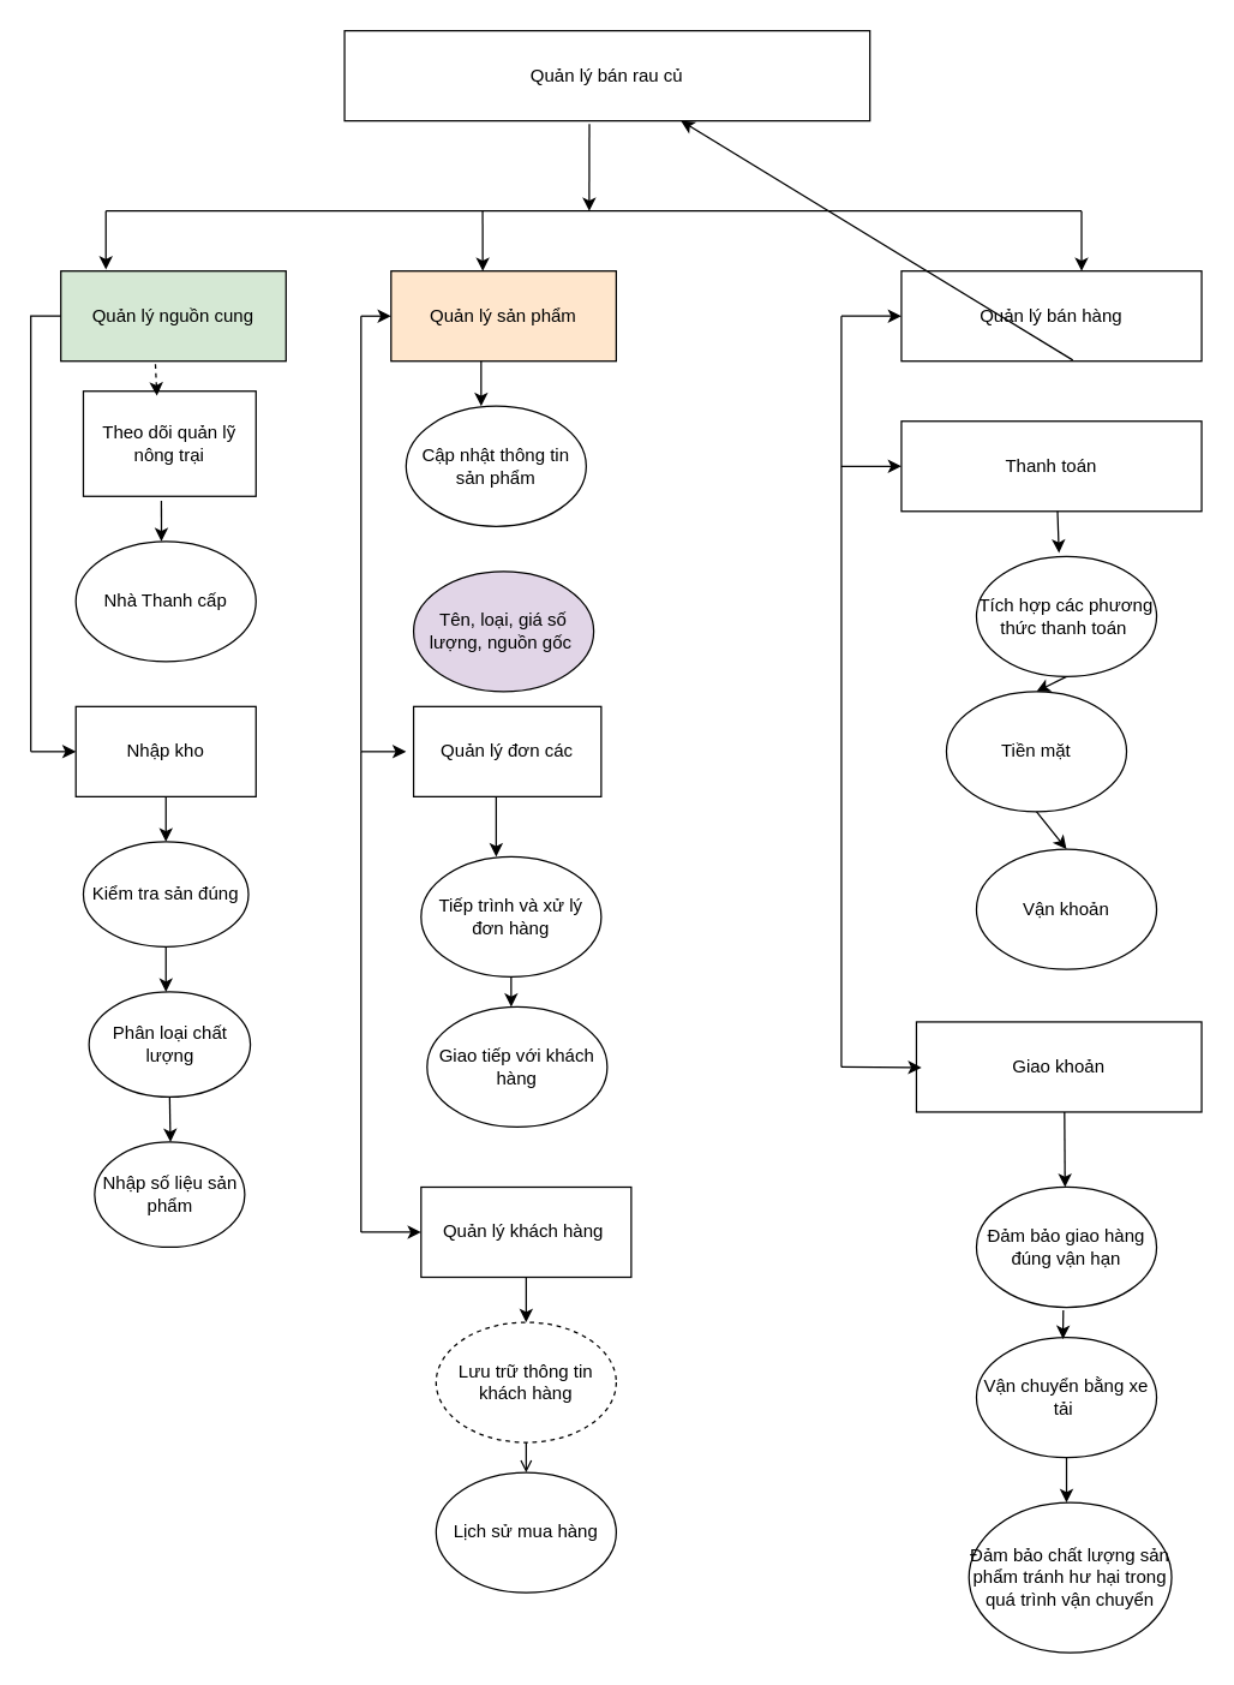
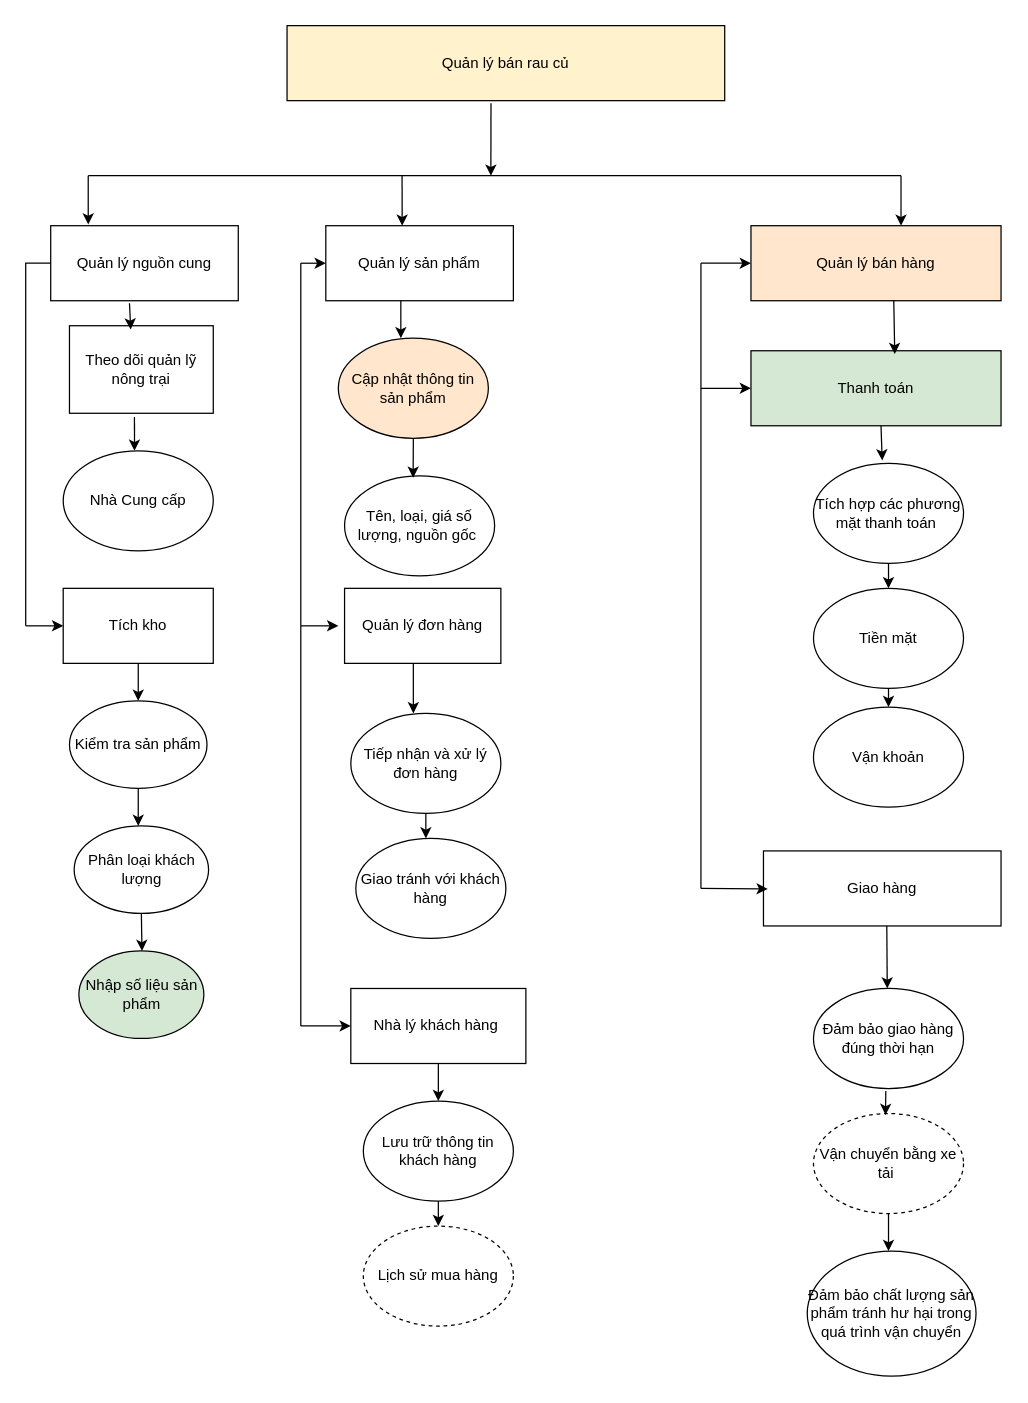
  <mxCell id="0" />
  <mxCell id="1" parent="0" />
- <mxCell id="2" value="Quản lý bán rau củ" style="rounded=0;whiteSpace=wrap;html=1;" vertex="1" parent="1"><mxGeometry x="229" y="20" width="350" height="60" as="geometry" /></mxCell>
+ <mxCell id="2" value="Quản lý bán rau củ" style="rounded=0;whiteSpace=wrap;html=1;fillColor=#fff2cc;" vertex="1" parent="1"><mxGeometry x="229" y="20" width="350" height="60" as="geometry" /></mxCell>
  <mxCell id="3" value="" style="endArrow=classic;html=1;rounded=0;exitX=0.466;exitY=1.033;exitDx=0;exitDy=0;exitPerimeter=0;" edge="1" parent="1" source="2"><mxGeometry width="50" height="50" relative="1" as="geometry"><mxPoint x="390" y="100" as="sourcePoint" /><mxPoint x="392" y="140" as="targetPoint" /></mxGeometry></mxCell>
- <mxCell id="4" value="Quản lý nguồn cung" style="rounded=0;whiteSpace=wrap;html=1;fillColor=#d5e8d4;" vertex="1" parent="1"><mxGeometry x="40" y="180" width="150" height="60" as="geometry" /></mxCell>
+ <mxCell id="4" value="Quản lý nguồn cung" style="rounded=0;whiteSpace=wrap;html=1;" vertex="1" parent="1"><mxGeometry x="40" y="180" width="150" height="60" as="geometry" /></mxCell>
  <mxCell id="5" value="" style="endArrow=none;html=1;rounded=0;" edge="1" parent="1"><mxGeometry width="50" height="50" relative="1" as="geometry"><mxPoint x="70" y="140" as="sourcePoint" /><mxPoint x="720" y="140" as="targetPoint" /><Array as="points"><mxPoint x="390" y="140" /></Array></mxGeometry></mxCell>
  <mxCell id="6" value="" style="endArrow=classic;html=1;rounded=0;" edge="1" parent="1"><mxGeometry width="50" height="50" relative="1" as="geometry"><mxPoint x="70" y="140" as="sourcePoint" /><mxPoint x="70" y="179" as="targetPoint" /></mxGeometry></mxCell>
  <mxCell id="7" value="" style="endArrow=classic;html=1;rounded=0;" edge="1" parent="1"><mxGeometry width="50" height="50" relative="1" as="geometry"><mxPoint x="720" y="140" as="sourcePoint" /><mxPoint x="720" y="180" as="targetPoint" /></mxGeometry></mxCell>
- <mxCell id="8" value="Quản lý bán hàng" style="rounded=0;whiteSpace=wrap;html=1;" vertex="1" parent="1"><mxGeometry x="600" y="180" width="200" height="60" as="geometry" /></mxCell>
+ <mxCell id="8" value="Quản lý bán hàng" style="rounded=0;whiteSpace=wrap;html=1;fillColor=#ffe6cc;" vertex="1" parent="1"><mxGeometry x="600" y="180" width="200" height="60" as="geometry" /></mxCell>
  <mxCell id="9" value="" style="endArrow=none;html=1;rounded=0;entryX=0;entryY=0.5;entryDx=0;entryDy=0;" edge="1" parent="1" target="4"><mxGeometry width="50" height="50" relative="1" as="geometry"><mxPoint x="20" y="500" as="sourcePoint" /><mxPoint x="430" y="350" as="targetPoint" /><Array as="points"><mxPoint x="20" y="210" /></Array></mxGeometry></mxCell>
  <mxCell id="10" value="Theo dõi quản lỹ nông trại" style="whiteSpace=wrap;html=1;rounded=0;" vertex="1" parent="1"><mxGeometry x="55" y="260" width="115" height="70" as="geometry" /></mxCell>
- <mxCell id="11" value="" style="endArrow=classic;html=1;rounded=0;exitX=0.42;exitY=1.033;exitDx=0;exitDy=0;exitPerimeter=0;entryX=0.426;entryY=0.043;entryDx=0;entryDy=0;entryPerimeter=0;dashed=1;" edge="1" parent="1" source="4" target="10"><mxGeometry width="50" height="50" relative="1" as="geometry"><mxPoint x="380" y="400" as="sourcePoint" /><mxPoint x="430" y="350" as="targetPoint" /></mxGeometry></mxCell>
+ <mxCell id="11" value="" style="endArrow=classic;html=1;rounded=0;exitX=0.42;exitY=1.033;exitDx=0;exitDy=0;exitPerimeter=0;entryX=0.426;entryY=0.043;entryDx=0;entryDy=0;entryPerimeter=0;" edge="1" parent="1" source="4" target="10"><mxGeometry width="50" height="50" relative="1" as="geometry"><mxPoint x="380" y="400" as="sourcePoint" /><mxPoint x="430" y="350" as="targetPoint" /></mxGeometry></mxCell>
  <mxCell id="12" value="" style="endArrow=classic;html=1;rounded=0;exitX=0.452;exitY=1.043;exitDx=0;exitDy=0;exitPerimeter=0;" edge="1" parent="1" source="10"><mxGeometry width="50" height="50" relative="1" as="geometry"><mxPoint x="380" y="400" as="sourcePoint" /><mxPoint x="107" y="360" as="targetPoint" /></mxGeometry></mxCell>
- <mxCell id="13" value="Nhà Thanh cấp" style="ellipse;whiteSpace=wrap;html=1;" vertex="1" parent="1"><mxGeometry x="50" y="360" width="120" height="80" as="geometry" /></mxCell>
+ <mxCell id="13" value="Nhà Cung cấp" style="ellipse;whiteSpace=wrap;html=1;" vertex="1" parent="1"><mxGeometry x="50" y="360" width="120" height="80" as="geometry" /></mxCell>
  <mxCell id="14" value="" style="endArrow=classic;html=1;rounded=0;" edge="1" parent="1"><mxGeometry width="50" height="50" relative="1" as="geometry"><mxPoint x="20" y="500" as="sourcePoint" /><mxPoint x="50" y="500" as="targetPoint" /></mxGeometry></mxCell>
- <mxCell id="15" value="Nhập kho" style="rounded=0;whiteSpace=wrap;html=1;" vertex="1" parent="1"><mxGeometry x="50" y="470" width="120" height="60" as="geometry" /></mxCell>
+ <mxCell id="15" value="Tích kho" style="rounded=0;whiteSpace=wrap;html=1;" vertex="1" parent="1"><mxGeometry x="50" y="470" width="120" height="60" as="geometry" /></mxCell>
  <mxCell id="16" value="" style="endArrow=classic;html=1;rounded=0;exitX=0.5;exitY=1;exitDx=0;exitDy=0;" edge="1" parent="1" source="15"><mxGeometry width="50" height="50" relative="1" as="geometry"><mxPoint x="380" y="700" as="sourcePoint" /><mxPoint x="110" y="560" as="targetPoint" /></mxGeometry></mxCell>
- <mxCell id="17" value="Kiểm tra sản đúng" style="ellipse;whiteSpace=wrap;html=1;" vertex="1" parent="1"><mxGeometry x="55" y="560" width="110" height="70" as="geometry" /></mxCell>
+ <mxCell id="17" value="Kiểm tra sản phẩm" style="ellipse;whiteSpace=wrap;html=1;" vertex="1" parent="1"><mxGeometry x="55" y="560" width="110" height="70" as="geometry" /></mxCell>
  <mxCell id="18" value="" style="endArrow=classic;html=1;rounded=0;exitX=0.5;exitY=1;exitDx=0;exitDy=0;" edge="1" parent="1" source="17"><mxGeometry width="50" height="50" relative="1" as="geometry"><mxPoint x="380" y="700" as="sourcePoint" /><mxPoint x="110" y="660" as="targetPoint" /></mxGeometry></mxCell>
- <mxCell id="19" value="Phân loại chất lượng" style="ellipse;whiteSpace=wrap;html=1;" vertex="1" parent="1"><mxGeometry x="58.75" y="660" width="107.5" height="70" as="geometry" /></mxCell>
+ <mxCell id="19" value="Phân loại khách lượng" style="ellipse;whiteSpace=wrap;html=1;" vertex="1" parent="1"><mxGeometry x="58.75" y="660" width="107.5" height="70" as="geometry" /></mxCell>
  <mxCell id="20" value="" style="endArrow=classic;html=1;rounded=0;exitX=0.5;exitY=1;exitDx=0;exitDy=0;" edge="1" parent="1" source="19"><mxGeometry width="50" height="50" relative="1" as="geometry"><mxPoint x="380" y="700" as="sourcePoint" /><mxPoint x="113" y="760" as="targetPoint" /></mxGeometry></mxCell>
- <mxCell id="21" value="Nhập số liệu sản phẩm" style="ellipse;whiteSpace=wrap;html=1;" vertex="1" parent="1"><mxGeometry x="62.5" y="760" width="100" height="70" as="geometry" /></mxCell>
- <mxCell id="22" value="Quản lý sản phẩm" style="rounded=0;whiteSpace=wrap;html=1;fillColor=#ffe6cc;" vertex="1" parent="1"><mxGeometry x="260" y="180" width="150" height="60" as="geometry" /></mxCell>
+ <mxCell id="21" value="Nhập số liệu sản phẩm" style="ellipse;whiteSpace=wrap;html=1;fillColor=#d5e8d4;" vertex="1" parent="1"><mxGeometry x="62.5" y="760" width="100" height="70" as="geometry" /></mxCell>
+ <mxCell id="22" value="Quản lý sản phẩm" style="rounded=0;whiteSpace=wrap;html=1;" vertex="1" parent="1"><mxGeometry x="260" y="180" width="150" height="60" as="geometry" /></mxCell>
  <mxCell id="23" value="" style="endArrow=classic;html=1;rounded=0;entryX=0.407;entryY=0;entryDx=0;entryDy=0;entryPerimeter=0;" edge="1" parent="1" target="22"><mxGeometry width="50" height="50" relative="1" as="geometry"><mxPoint x="321" y="140" as="sourcePoint" /><mxPoint x="430" y="350" as="targetPoint" /></mxGeometry></mxCell>
  <mxCell id="24" value="" style="endArrow=classic;html=1;rounded=0;" edge="1" parent="1"><mxGeometry width="50" height="50" relative="1" as="geometry"><mxPoint x="320" y="240" as="sourcePoint" /><mxPoint x="320" y="270" as="targetPoint" /></mxGeometry></mxCell>
- <mxCell id="25" value="Cập nhật thông tin sản phẩm" style="ellipse;whiteSpace=wrap;html=1;" vertex="1" parent="1"><mxGeometry x="270" y="270" width="120" height="80" as="geometry" /></mxCell>
- <mxCell id="26" value="Tên, loại, giá số lượng, nguồn gốc&amp;nbsp;" style="ellipse;whiteSpace=wrap;html=1;fillColor=#e1d5e7;" vertex="1" parent="1"><mxGeometry x="275" y="380" width="120" height="80" as="geometry" /></mxCell>
+ <mxCell id="25" value="Cập nhật thông tin sản phẩm" style="ellipse;whiteSpace=wrap;html=1;fillColor=#ffe6cc;" vertex="1" parent="1"><mxGeometry x="270" y="270" width="120" height="80" as="geometry" /></mxCell>
+ <mxCell id="26" value="Tên, loại, giá số lượng, nguồn gốc&amp;nbsp;" style="ellipse;whiteSpace=wrap;html=1;" vertex="1" parent="1"><mxGeometry x="275" y="380" width="120" height="80" as="geometry" /></mxCell>
+ <mxCell id="27" value="" style="endArrow=classic;html=1;rounded=0;exitX=0.5;exitY=1;exitDx=0;exitDy=0;entryX=0.457;entryY=0.02;entryDx=0;entryDy=0;entryPerimeter=0;" edge="1" parent="1" source="25" target="26"><mxGeometry width="50" height="50" relative="1" as="geometry"><mxPoint x="350" y="430" as="sourcePoint" /><mxPoint x="400" y="380" as="targetPoint" /></mxGeometry></mxCell>
  <mxCell id="28" value="" style="endArrow=none;html=1;rounded=0;" edge="1" parent="1"><mxGeometry width="50" height="50" relative="1" as="geometry"><mxPoint x="240" y="500" as="sourcePoint" /><mxPoint x="240" y="210" as="targetPoint" /></mxGeometry></mxCell>
  <mxCell id="29" value="" style="endArrow=classic;html=1;rounded=0;entryX=0;entryY=0.5;entryDx=0;entryDy=0;" edge="1" parent="1" target="22"><mxGeometry width="50" height="50" relative="1" as="geometry"><mxPoint x="240" y="210" as="sourcePoint" /><mxPoint x="420" y="390" as="targetPoint" /></mxGeometry></mxCell>
- <mxCell id="30" value="Quản lý đơn các" style="rounded=0;whiteSpace=wrap;html=1;" vertex="1" parent="1"><mxGeometry x="275" y="470" width="125" height="60" as="geometry" /></mxCell>
+ <mxCell id="30" value="Quản lý đơn hàng" style="rounded=0;whiteSpace=wrap;html=1;" vertex="1" parent="1"><mxGeometry x="275" y="470" width="125" height="60" as="geometry" /></mxCell>
  <mxCell id="31" value="" style="endArrow=classic;html=1;rounded=0;" edge="1" parent="1"><mxGeometry width="50" height="50" relative="1" as="geometry"><mxPoint x="240" y="500" as="sourcePoint" /><mxPoint x="270" y="500" as="targetPoint" /></mxGeometry></mxCell>
  <mxCell id="32" value="" style="endArrow=classic;html=1;rounded=0;exitX=0.44;exitY=1;exitDx=0;exitDy=0;exitPerimeter=0;" edge="1" parent="1" source="30"><mxGeometry width="50" height="50" relative="1" as="geometry"><mxPoint x="360" y="630" as="sourcePoint" /><mxPoint x="330" y="570" as="targetPoint" /></mxGeometry></mxCell>
- <mxCell id="33" value="Tiếp trình và xử lý đơn hàng" style="ellipse;whiteSpace=wrap;html=1;" vertex="1" parent="1"><mxGeometry x="280" y="570" width="120" height="80" as="geometry" /></mxCell>
+ <mxCell id="33" value="Tiếp nhận và xử lý đơn hàng" style="ellipse;whiteSpace=wrap;html=1;" vertex="1" parent="1"><mxGeometry x="280" y="570" width="120" height="80" as="geometry" /></mxCell>
  <mxCell id="34" value="" style="endArrow=classic;html=1;rounded=0;exitX=0.5;exitY=1;exitDx=0;exitDy=0;" edge="1" parent="1" source="33"><mxGeometry width="50" height="50" relative="1" as="geometry"><mxPoint x="360" y="630" as="sourcePoint" /><mxPoint x="340" y="670" as="targetPoint" /></mxGeometry></mxCell>
- <mxCell id="35" value="Giao tiếp với khách hàng" style="ellipse;whiteSpace=wrap;html=1;" vertex="1" parent="1"><mxGeometry x="284" y="670" width="120" height="80" as="geometry" /></mxCell>
- <mxCell id="36" value="Quản lý khách hàng&amp;nbsp;" style="rounded=0;whiteSpace=wrap;html=1;" vertex="1" parent="1"><mxGeometry x="280" y="790" width="140" height="60" as="geometry" /></mxCell>
+ <mxCell id="35" value="Giao tránh với khách hàng" style="ellipse;whiteSpace=wrap;html=1;" vertex="1" parent="1"><mxGeometry x="284" y="670" width="120" height="80" as="geometry" /></mxCell>
+ <mxCell id="36" value="Nhà lý khách hàng&amp;nbsp;" style="rounded=0;whiteSpace=wrap;html=1;" vertex="1" parent="1"><mxGeometry x="280" y="790" width="140" height="60" as="geometry" /></mxCell>
  <mxCell id="37" value="" style="endArrow=none;html=1;rounded=0;" edge="1" parent="1"><mxGeometry width="50" height="50" relative="1" as="geometry"><mxPoint x="240" y="820" as="sourcePoint" /><mxPoint x="240" y="500" as="targetPoint" /></mxGeometry></mxCell>
  <mxCell id="38" value="" style="endArrow=classic;html=1;rounded=0;" edge="1" parent="1"><mxGeometry width="50" height="50" relative="1" as="geometry"><mxPoint x="240" y="820" as="sourcePoint" /><mxPoint x="280" y="820" as="targetPoint" /></mxGeometry></mxCell>
- <mxCell id="39" value="Lưu trữ thông tin khách hàng" style="ellipse;whiteSpace=wrap;html=1;dashed=1;" vertex="1" parent="1"><mxGeometry x="290" y="880" width="120" height="80" as="geometry" /></mxCell>
+ <mxCell id="39" value="Lưu trữ thông tin khách hàng" style="ellipse;whiteSpace=wrap;html=1;" vertex="1" parent="1"><mxGeometry x="290" y="880" width="120" height="80" as="geometry" /></mxCell>
  <mxCell id="40" value="" style="endArrow=classic;html=1;rounded=0;exitX=0.5;exitY=1;exitDx=0;exitDy=0;entryX=0.5;entryY=0;entryDx=0;entryDy=0;" edge="1" parent="1" source="36" target="39"><mxGeometry width="50" height="50" relative="1" as="geometry"><mxPoint x="360" y="930" as="sourcePoint" /><mxPoint x="410" y="880" as="targetPoint" /></mxGeometry></mxCell>
- <mxCell id="41" value="Lịch sử mua hàng" style="ellipse;whiteSpace=wrap;html=1;" vertex="1" parent="1"><mxGeometry x="290" y="980" width="120" height="80" as="geometry" /></mxCell>
- <mxCell id="42" value="" style="endArrow=open;html=1;rounded=0;exitX=0.5;exitY=1;exitDx=0;exitDy=0;entryX=0.5;entryY=0;entryDx=0;entryDy=0;" edge="1" parent="1" source="39" target="41"><mxGeometry width="50" height="50" relative="1" as="geometry"><mxPoint x="360" y="930" as="sourcePoint" /><mxPoint x="410" y="880" as="targetPoint" /></mxGeometry></mxCell>
- <mxCell id="43" value="Thanh toán" style="rounded=0;whiteSpace=wrap;html=1;" vertex="1" parent="1"><mxGeometry x="600" y="280" width="200" height="60" as="geometry" /></mxCell>
- <mxCell id="44" value="" style="endArrow=classic;html=1;rounded=0;exitX=0.571;exitY=0.989;exitDx=0;exitDy=0;exitPerimeter=0;" edge="1" parent="1" source="8" target="2"><mxGeometry width="50" height="50" relative="1" as="geometry"><mxPoint x="570" y="290" as="sourcePoint" /><mxPoint x="620" y="240" as="targetPoint" /></mxGeometry></mxCell>
- <mxCell id="45" value="Tích hợp các phương thức thanh toán&amp;nbsp;" style="ellipse;whiteSpace=wrap;html=1;" vertex="1" parent="1"><mxGeometry x="650" y="370" width="120" height="80" as="geometry" /></mxCell>
+ <mxCell id="41" value="Lịch sử mua hàng" style="ellipse;whiteSpace=wrap;html=1;dashed=1;" vertex="1" parent="1"><mxGeometry x="290" y="980" width="120" height="80" as="geometry" /></mxCell>
+ <mxCell id="42" value="" style="endArrow=classic;html=1;rounded=0;exitX=0.5;exitY=1;exitDx=0;exitDy=0;entryX=0.5;entryY=0;entryDx=0;entryDy=0;" edge="1" parent="1" source="39" target="41"><mxGeometry width="50" height="50" relative="1" as="geometry"><mxPoint x="360" y="930" as="sourcePoint" /><mxPoint x="410" y="880" as="targetPoint" /></mxGeometry></mxCell>
+ <mxCell id="43" value="Thanh toán" style="rounded=0;whiteSpace=wrap;html=1;fillColor=#d5e8d4;" vertex="1" parent="1"><mxGeometry x="600" y="280" width="200" height="60" as="geometry" /></mxCell>
+ <mxCell id="44" value="" style="endArrow=classic;html=1;rounded=0;exitX=0.571;exitY=0.989;exitDx=0;exitDy=0;exitPerimeter=0;entryX=0.575;entryY=0.044;entryDx=0;entryDy=0;entryPerimeter=0;" edge="1" parent="1" source="8" target="43"><mxGeometry width="50" height="50" relative="1" as="geometry"><mxPoint x="570" y="290" as="sourcePoint" /><mxPoint x="620" y="240" as="targetPoint" /></mxGeometry></mxCell>
+ <mxCell id="45" value="Tích hợp các phương mặt thanh toán&amp;nbsp;" style="ellipse;whiteSpace=wrap;html=1;" vertex="1" parent="1"><mxGeometry x="650" y="370" width="120" height="80" as="geometry" /></mxCell>
  <mxCell id="46" value="" style="endArrow=classic;html=1;rounded=0;entryX=0.458;entryY=-0.029;entryDx=0;entryDy=0;entryPerimeter=0;" edge="1" parent="1" target="45"><mxGeometry width="50" height="50" relative="1" as="geometry"><mxPoint x="704" y="340" as="sourcePoint" /><mxPoint x="620" y="240" as="targetPoint" /></mxGeometry></mxCell>
- <mxCell id="47" value="Tiền mặt" style="ellipse;whiteSpace=wrap;html=1;" vertex="1" parent="1"><mxGeometry x="630" y="460" width="120" height="80" as="geometry" /></mxCell>
+ <mxCell id="47" value="Tiền mặt" style="ellipse;whiteSpace=wrap;html=1;" vertex="1" parent="1"><mxGeometry x="650" y="470" width="120" height="80" as="geometry" /></mxCell>
  <mxCell id="48" value="" style="endArrow=classic;html=1;rounded=0;exitX=0.5;exitY=1;exitDx=0;exitDy=0;entryX=0.5;entryY=0;entryDx=0;entryDy=0;" edge="1" parent="1" source="45" target="47"><mxGeometry width="50" height="50" relative="1" as="geometry"><mxPoint x="780" y="440" as="sourcePoint" /><mxPoint x="830" y="390" as="targetPoint" /></mxGeometry></mxCell>
  <mxCell id="49" value="Vận khoản" style="ellipse;whiteSpace=wrap;html=1;" vertex="1" parent="1"><mxGeometry x="650" y="565" width="120" height="80" as="geometry" /></mxCell>
  <mxCell id="50" value="" style="endArrow=classic;html=1;rounded=0;exitX=0.5;exitY=1;exitDx=0;exitDy=0;entryX=0.5;entryY=0;entryDx=0;entryDy=0;" edge="1" parent="1" source="47" target="49"><mxGeometry width="50" height="50" relative="1" as="geometry"><mxPoint x="780" y="600" as="sourcePoint" /><mxPoint x="830" y="550" as="targetPoint" /></mxGeometry></mxCell>
- <mxCell id="51" value="Giao khoản" style="rounded=0;whiteSpace=wrap;html=1;" vertex="1" parent="1"><mxGeometry x="610" y="680" width="190" height="60" as="geometry" /></mxCell>
+ <mxCell id="51" value="Giao hàng" style="rounded=0;whiteSpace=wrap;html=1;" vertex="1" parent="1"><mxGeometry x="610" y="680" width="190" height="60" as="geometry" /></mxCell>
  <mxCell id="52" value="" style="endArrow=none;html=1;rounded=0;" edge="1" parent="1"><mxGeometry width="50" height="50" relative="1" as="geometry"><mxPoint x="560" y="710" as="sourcePoint" /><mxPoint x="560" y="210" as="targetPoint" /></mxGeometry></mxCell>
  <mxCell id="53" value="" style="endArrow=classic;html=1;rounded=0;entryX=0;entryY=0.5;entryDx=0;entryDy=0;" edge="1" parent="1" target="8"><mxGeometry width="50" height="50" relative="1" as="geometry"><mxPoint x="560" y="210" as="sourcePoint" /><mxPoint x="840" y="370" as="targetPoint" /></mxGeometry></mxCell>
  <mxCell id="54" value="" style="endArrow=classic;html=1;rounded=0;" edge="1" parent="1" target="43"><mxGeometry width="50" height="50" relative="1" as="geometry"><mxPoint x="560" y="310" as="sourcePoint" /><mxPoint x="680" y="320" as="targetPoint" /></mxGeometry></mxCell>
  <mxCell id="55" value="" style="endArrow=classic;html=1;rounded=0;entryX=0.018;entryY=0.506;entryDx=0;entryDy=0;entryPerimeter=0;" edge="1" parent="1" target="51"><mxGeometry width="50" height="50" relative="1" as="geometry"><mxPoint x="560" y="710" as="sourcePoint" /><mxPoint x="680" y="690" as="targetPoint" /></mxGeometry></mxCell>
  <mxCell id="56" value="" style="endArrow=classic;html=1;rounded=0;exitX=0.512;exitY=1.022;exitDx=0;exitDy=0;exitPerimeter=0;" edge="1" parent="1"><mxGeometry width="50" height="50" relative="1" as="geometry"><mxPoint x="708.64" y="740" as="sourcePoint" /><mxPoint x="709" y="790" as="targetPoint" /></mxGeometry></mxCell>
- <mxCell id="57" value="Đảm bảo giao hàng đúng vận hạn" style="ellipse;whiteSpace=wrap;html=1;" vertex="1" parent="1"><mxGeometry x="650" y="790" width="120" height="80" as="geometry" /></mxCell>
- <mxCell id="58" value="Vận chuyển bằng xe tải&amp;nbsp;" style="ellipse;whiteSpace=wrap;html=1;" vertex="1" parent="1"><mxGeometry x="650" y="890" width="120" height="80" as="geometry" /></mxCell>
+ <mxCell id="57" value="Đảm bảo giao hàng đúng thời hạn" style="ellipse;whiteSpace=wrap;html=1;" vertex="1" parent="1"><mxGeometry x="650" y="790" width="120" height="80" as="geometry" /></mxCell>
+ <mxCell id="58" value="Vận chuyển bằng xe tải&amp;nbsp;" style="ellipse;whiteSpace=wrap;html=1;dashed=1;" vertex="1" parent="1"><mxGeometry x="650" y="890" width="120" height="80" as="geometry" /></mxCell>
  <mxCell id="59" value="" style="endArrow=classic;html=1;rounded=0;exitX=0.482;exitY=1.026;exitDx=0;exitDy=0;exitPerimeter=0;entryX=0.48;entryY=0.014;entryDx=0;entryDy=0;entryPerimeter=0;" edge="1" parent="1" source="57" target="58"><mxGeometry width="50" height="50" relative="1" as="geometry"><mxPoint x="650" y="940" as="sourcePoint" /><mxPoint x="700" y="890" as="targetPoint" /></mxGeometry></mxCell>
  <mxCell id="60" value="" style="endArrow=classic;html=1;rounded=0;exitX=0.5;exitY=1;exitDx=0;exitDy=0;" edge="1" parent="1" source="58"><mxGeometry width="50" height="50" relative="1" as="geometry"><mxPoint x="650" y="1060" as="sourcePoint" /><mxPoint x="710" y="1000" as="targetPoint" /></mxGeometry></mxCell>
  <mxCell id="61" value="Đảm bảo chất lượng sản phẩm tránh hư hại trong quá trình vận chuyển" style="ellipse;whiteSpace=wrap;html=1;" vertex="1" parent="1"><mxGeometry x="645" y="1000" width="135" height="100" as="geometry" /></mxCell>
